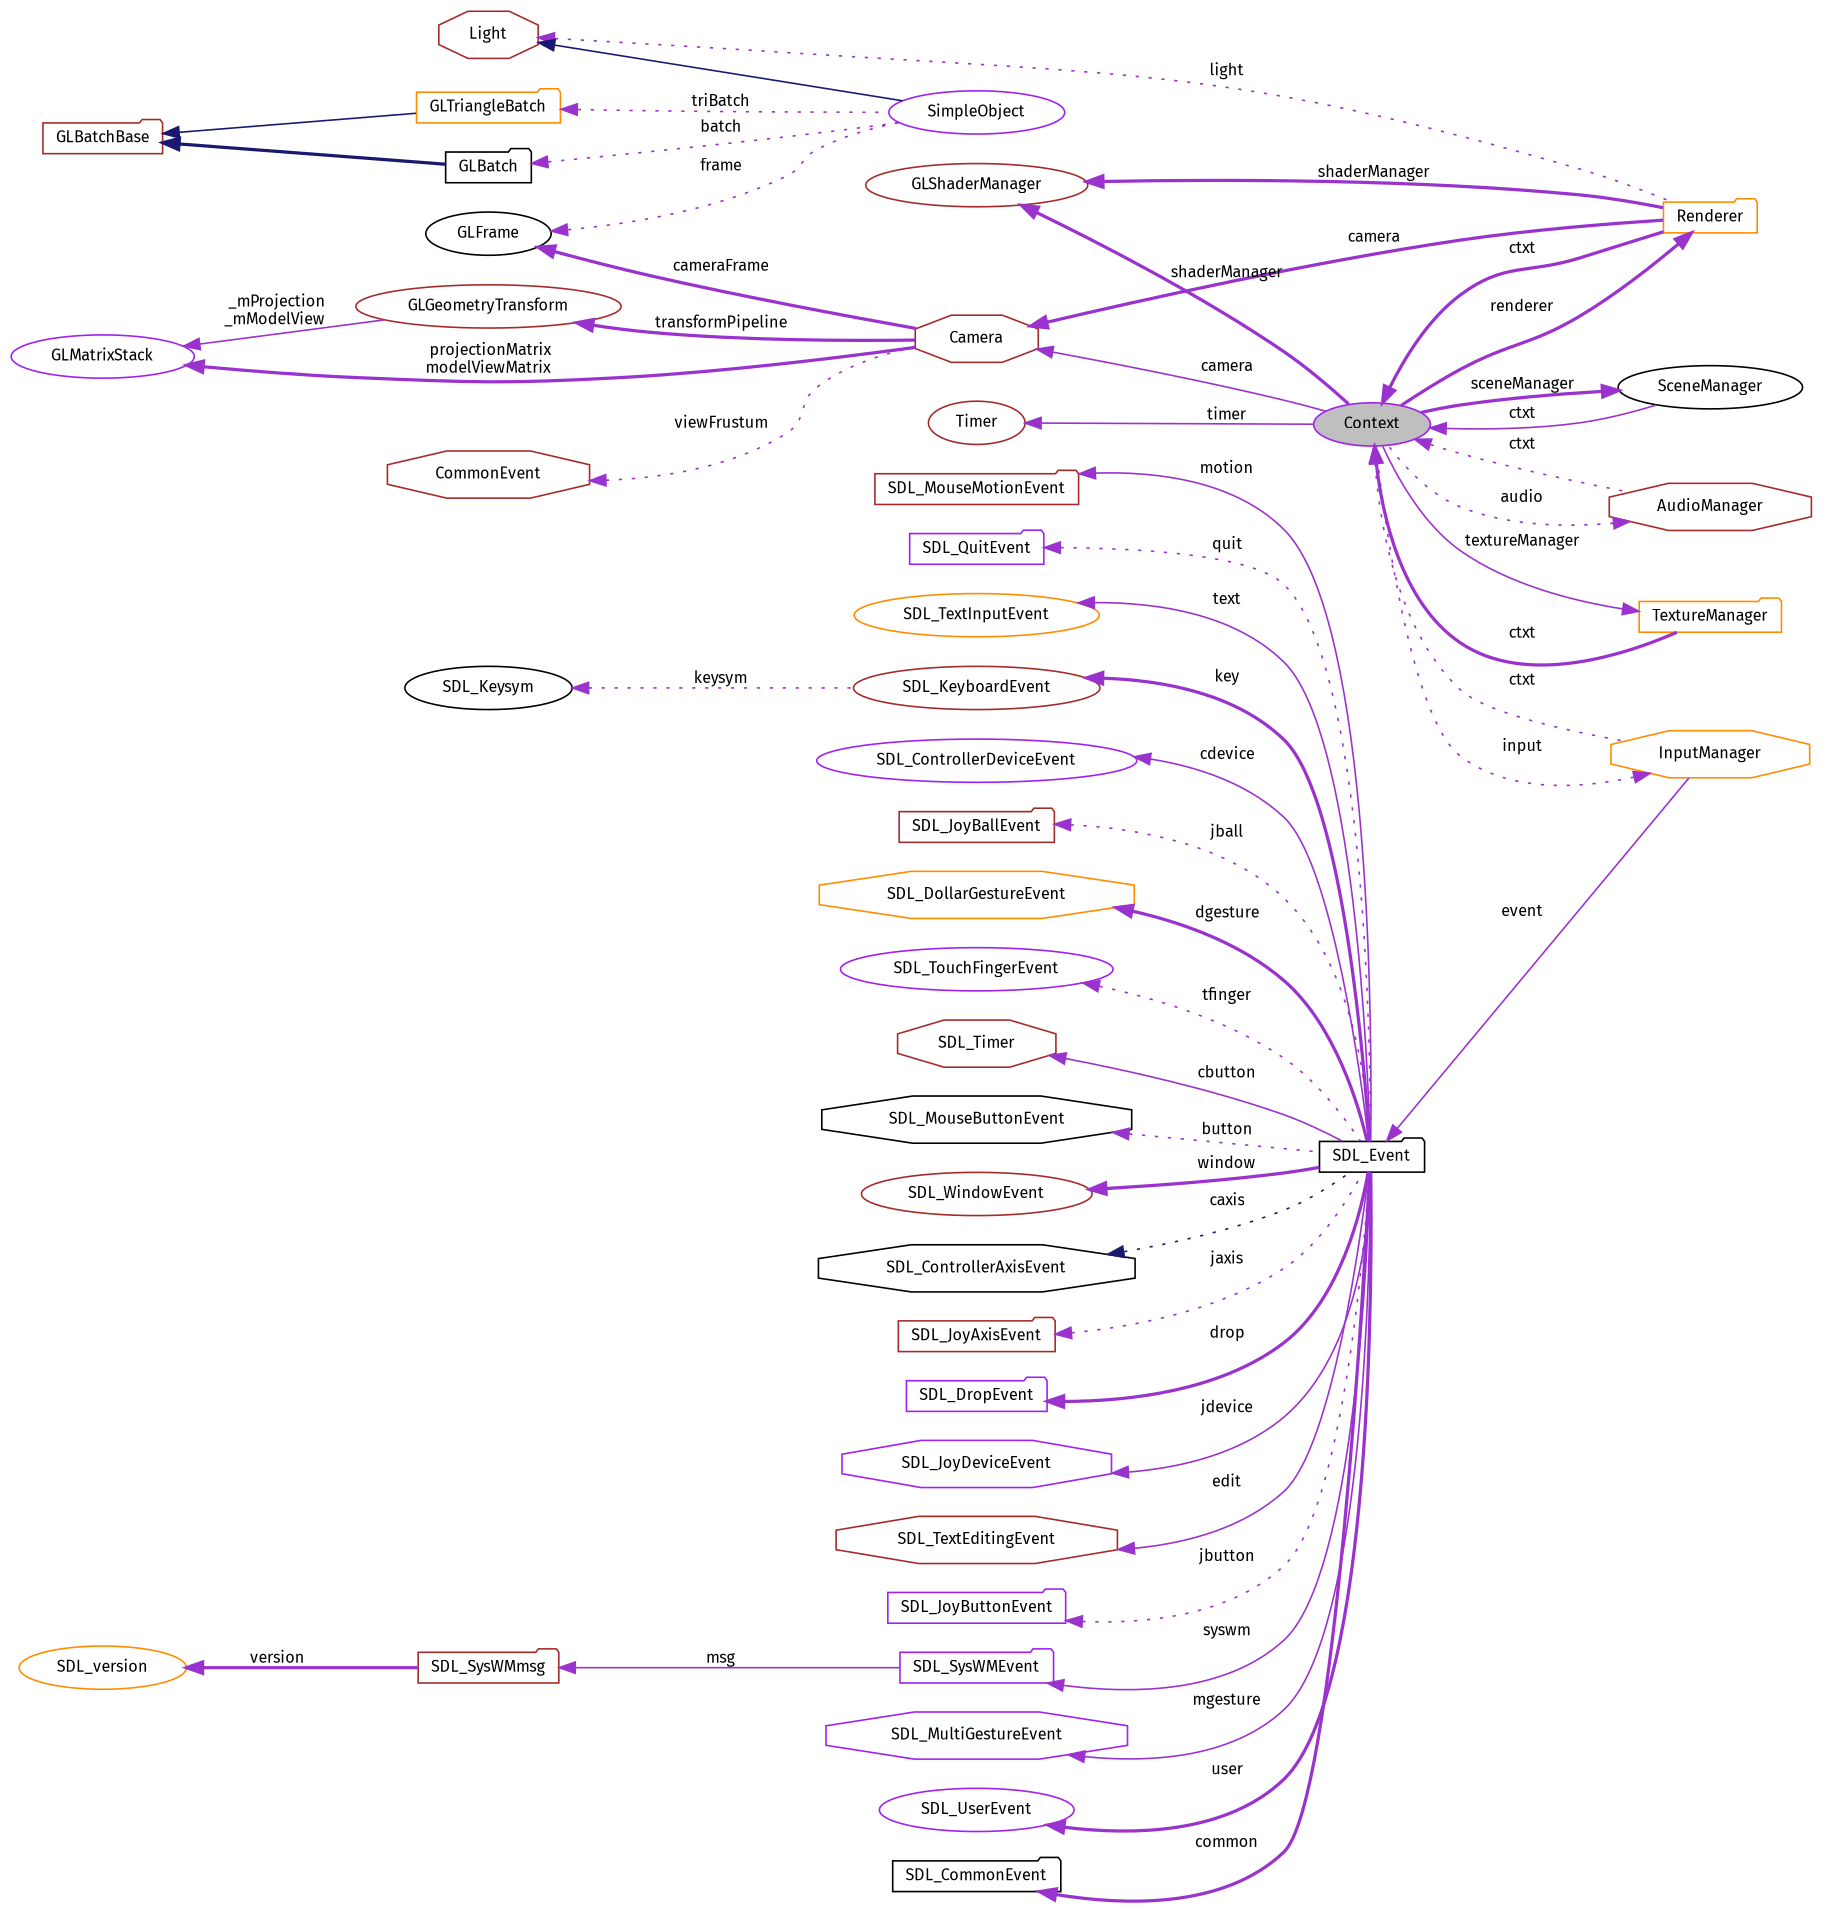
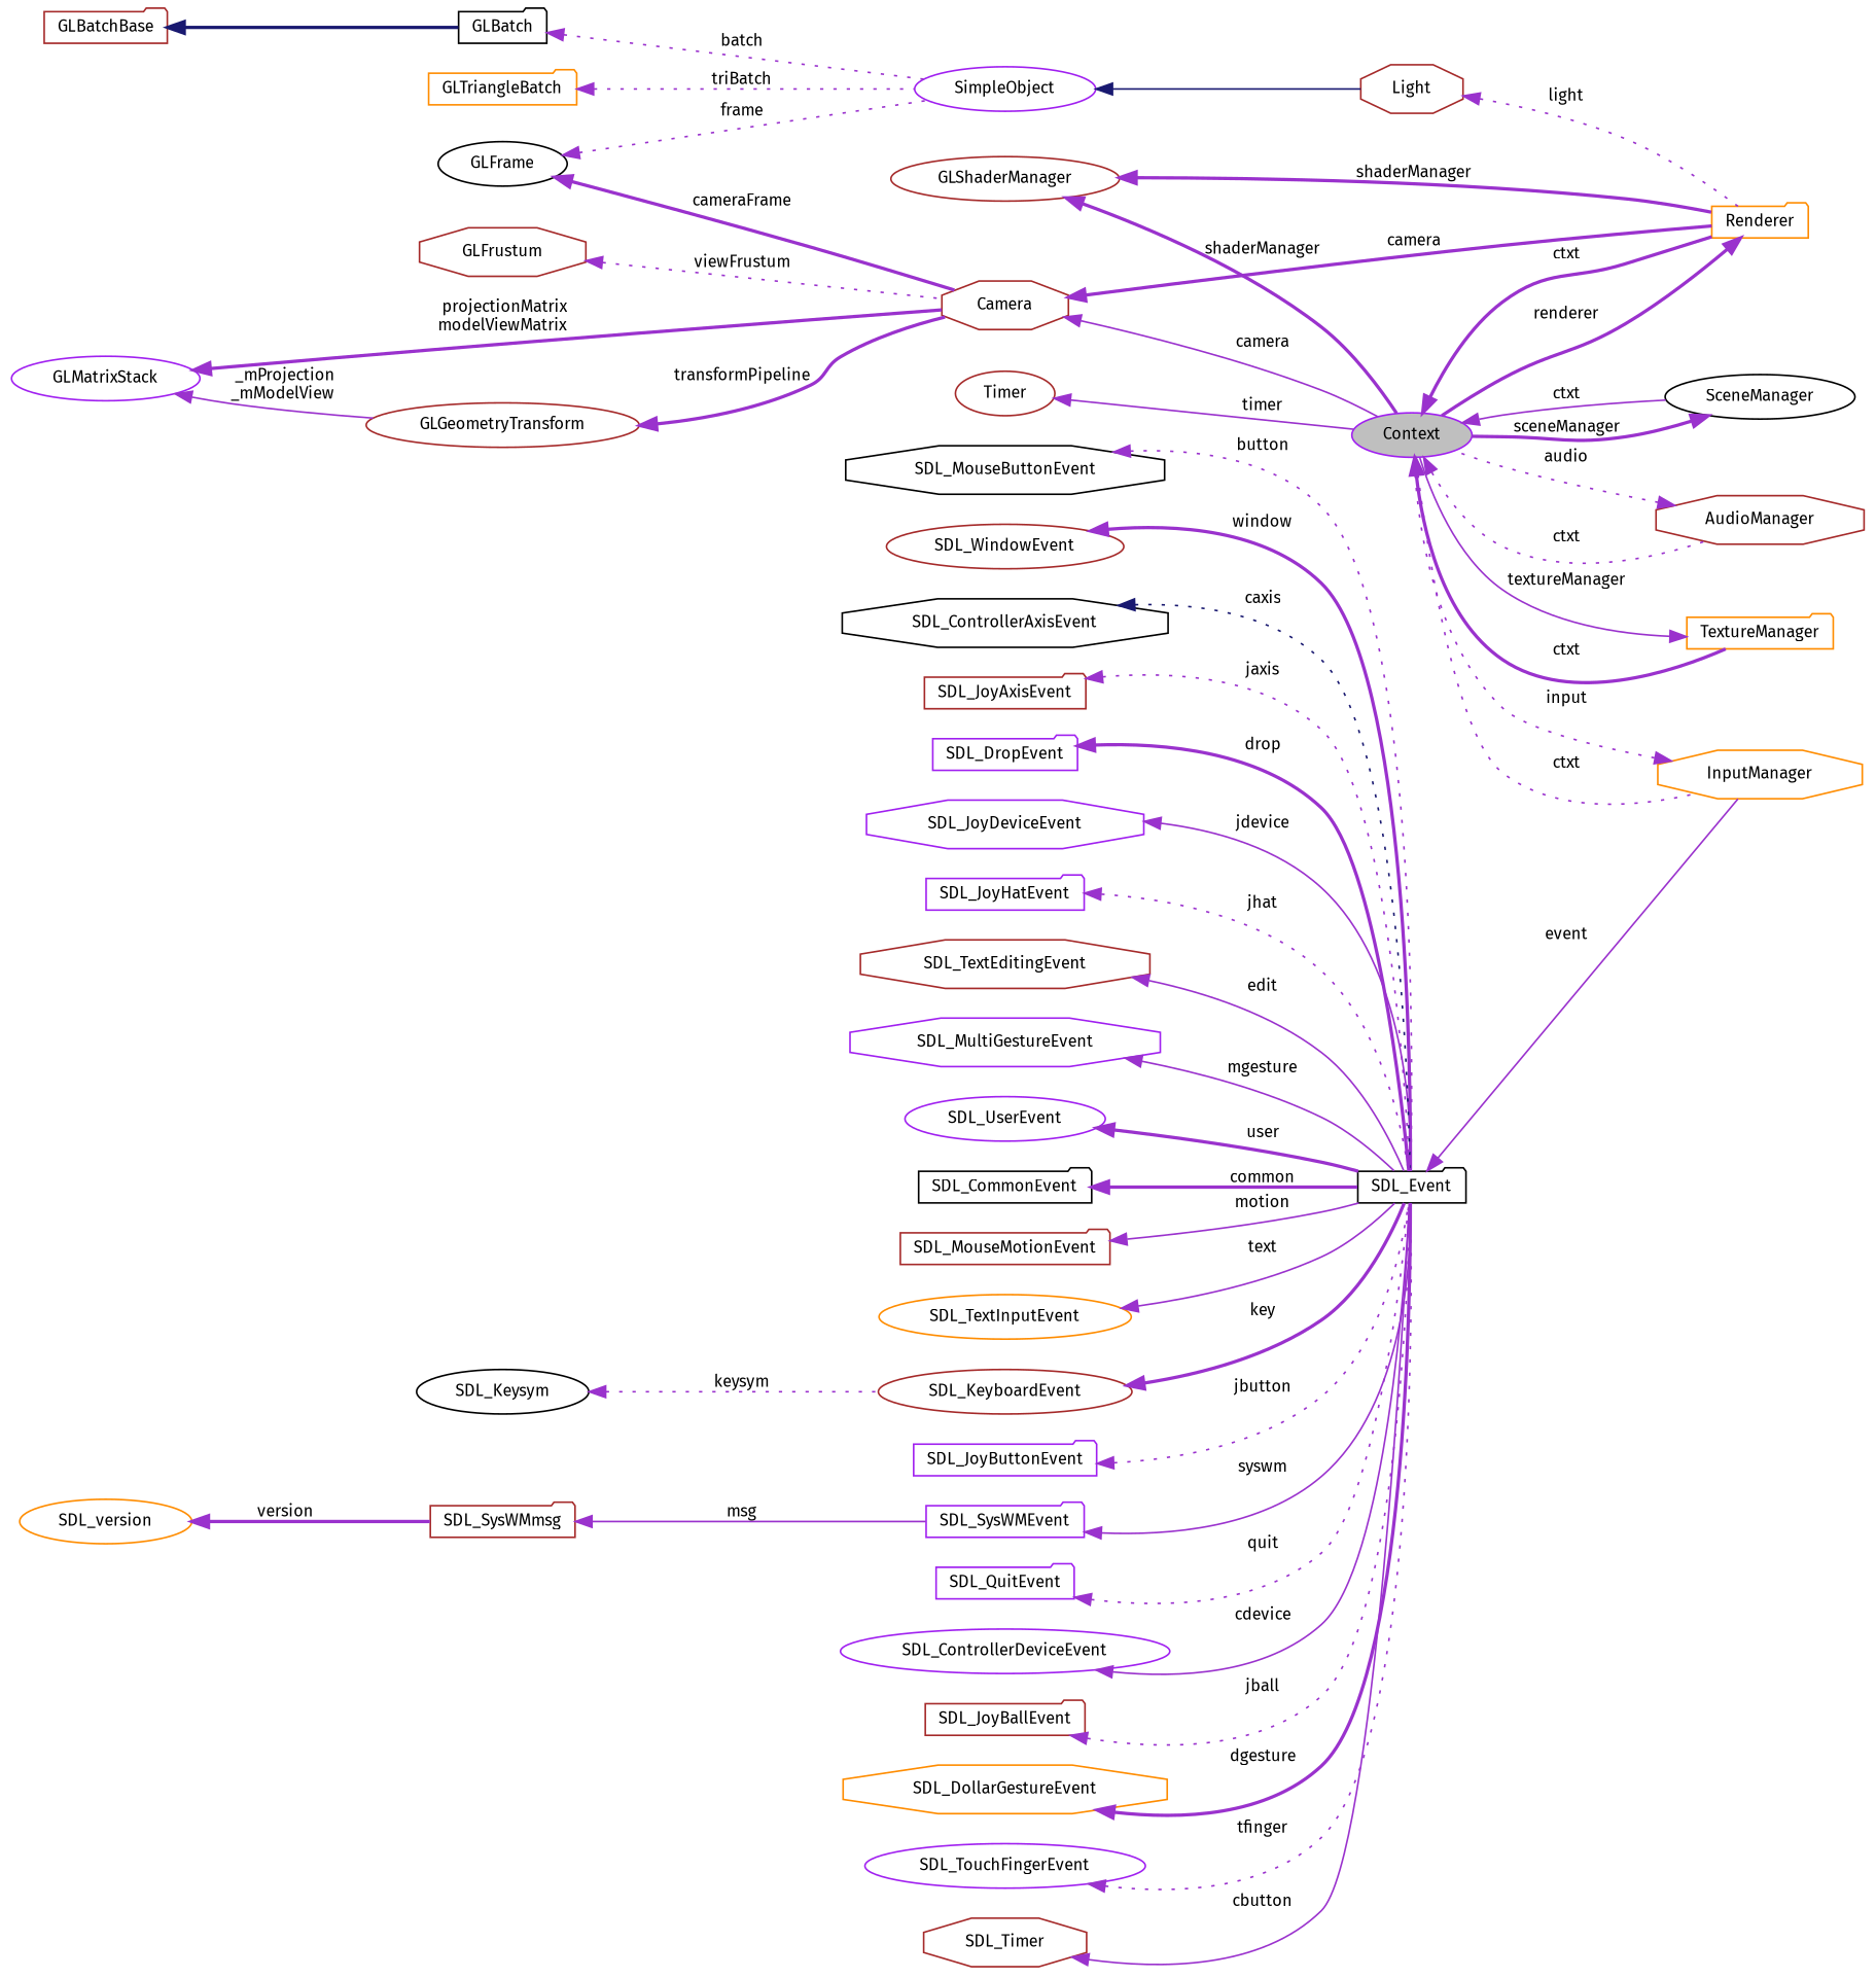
  digraph {
    fontname="Fira Sans"
    rankdir=LR
    node [color=brown fillcolor=white fontname="Fira Sans" fontsize=10 shape=ellipse style=filled]
    edge [color=darkorchid3 dir=back fontname="Fira Sans" fontsize=10 labelfontname=Helvetica labelfontsize=10 style=bold]
    n1 [color=purple fillcolor=grey75 fontcolor=black height=0.2 label=Context width=0.4]
    n2 [color=darkorange height=0.2 label=Renderer shape=folder width=0.4]
    n3 [height=0.2 label=AudioManager shape=octagon width=0.4]
    n4 [color=darkorange height=0.2 label=TextureManager shape=folder width=0.4]
    n5 [color=darkorange height=0.2 label=InputManager shape=octagon width=0.4]
    n6 [color=black height=0.2 label=SceneManager width=0.4]
    n7 [height=0.2 label=Light shape=octagon width=0.4]
    n8 [color=purple height=0.2 label=SimpleObject width=0.4]
    n9 [color=black height=0.2 label=GLBatch shape=folder width=0.4]
    n10 [height=0.2 label=GLBatchBase shape=folder width=0.4]
    n11 [color=darkorange height=0.2 label=GLTriangleBatch shape=folder width=0.4]
    n12 [color=black height=0.2 label=GLFrame width=0.4]
    n13 [height=0.2 label=Camera shape=octagon width=0.4]
    n14 [color=purple height=0.2 label=GLMatrixStack width=0.4]
    n15 [height=0.2 label=GLGeometryTransform width=0.4]
    n16 [height=0.2 label=GLShaderManager width=0.4]
-   n17 [height=0.2 label=CommonEvent shape=octagon width=0.4]
+   n17 [height=0.2 label=GLFrustum shape=octagon width=0.4]
    n18 [color=black height=0.2 label=SDL_Event shape=folder width=0.4]
    n19 [color=purple height=0.2 label=SDL_JoyDeviceEvent shape=octagon width=0.4]
+   n20 [color=purple height=0.2 label=SDL_JoyHatEvent shape=folder width=0.4]
    n21 [height=0.2 label=SDL_TextEditingEvent shape=octagon width=0.4]
    n22 [color=purple height=0.2 label=SDL_MultiGestureEvent shape=octagon width=0.4]
    n23 [color=purple height=0.2 label=SDL_UserEvent width=0.4]
    n24 [color=black height=0.2 label=SDL_CommonEvent shape=folder width=0.4]
    n25 [height=0.2 label=SDL_MouseMotionEvent shape=folder width=0.4]
    n26 [color=darkorange height=0.2 label=SDL_TextInputEvent width=0.4]
    n27 [height=0.2 label=SDL_KeyboardEvent width=0.4]
    n28 [color=black height=0.2 label=SDL_Keysym width=0.4]
    n29 [color=purple height=0.2 label=SDL_JoyButtonEvent shape=folder width=0.4]
    n30 [color=purple height=0.2 label=SDL_SysWMEvent shape=folder width=0.4]
    n31 [height=0.2 label=SDL_SysWMmsg shape=folder width=0.4]
    n32 [color=darkorange height=0.2 label=SDL_version width=0.4]
    n33 [color=purple height=0.2 label=SDL_QuitEvent shape=folder width=0.4]
    n34 [color=purple height=0.2 label=SDL_ControllerDeviceEvent width=0.4]
    n35 [height=0.2 label=SDL_JoyBallEvent shape=folder width=0.4]
    n36 [color=darkorange height=0.2 label=SDL_DollarGestureEvent shape=octagon width=0.4]
    n37 [color=purple height=0.2 label=SDL_TouchFingerEvent width=0.4]
    n38 [height=0.2 label=SDL_Timer shape=octagon width=0.4]
    n39 [color=black height=0.2 label=SDL_MouseButtonEvent shape=octagon width=0.4]
    n40 [height=0.2 label=SDL_WindowEvent width=0.4]
    n41 [color=black height=0.2 label=SDL_ControllerAxisEvent shape=octagon width=0.4]
    n42 [height=0.2 label=SDL_JoyAxisEvent shape=folder width=0.4]
    n43 [color=purple height=0.2 label=SDL_DropEvent shape=folder width=0.4]
    n44 [height=0.2 label=Timer width=0.4]
    n1 -> n2 [label=" ctxt"]
    n1 -> n3 [label=" ctxt" style=dotted]
    n1 -> n4 [label=" ctxt"]
    n1 -> n5 [label=" ctxt" style=dotted]
    n1 -> n6 [label=" ctxt" style=solid]
    n2 -> n1 [label=" renderer"]
    n3 -> n1 [label=" audio" style=dotted]
    n4 -> n1 [label=" textureManager" style=solid]
    n5 -> n1 [label=" input" style=dotted]
    n6 -> n1 [label=" sceneManager"]
    n7 -> n2 [label=" light" style=dotted]
-   n7 -> n8 [color=midnightblue style=solid]
+   n8 -> n7 [color=midnightblue style=solid]
    n9 -> n8 [label=" batch" style=dotted]
    n10 -> n9 [color=midnightblue]
-   n10 -> n11 [color=midnightblue style=solid]
    n11 -> n8 [label=" triBatch" style=dotted]
    n12 -> n8 [label=" frame" style=dotted]
    n12 -> n13 [label=" cameraFrame"]
    n13 -> n1 [label=" camera" style=solid]
    n13 -> n2 [label=" camera"]
    n14 -> n13 [label=" projectionMatrix\nmodelViewMatrix"]
    n14 -> n15 [label=" _mProjection\n_mModelView" style=solid]
    n15 -> n13 [label=" transformPipeline"]
    n16 -> n1 [label=" shaderManager"]
    n16 -> n2 [label=" shaderManager"]
    n17 -> n13 [label=" viewFrustum" style=dotted]
    n18 -> n5 [label=" event" style=solid]
    n19 -> n18 [label=" jdevice" style=solid]
+   n20 -> n18 [label=" jhat" style=dotted]
    n21 -> n18 [label=" edit" style=solid]
    n22 -> n18 [label=" mgesture" style=solid]
    n23 -> n18 [label=" user"]
    n24 -> n18 [label=" common"]
    n25 -> n18 [label=" motion" style=solid]
    n26 -> n18 [label=" text" style=solid]
    n27 -> n18 [label=" key"]
    n28 -> n27 [label=" keysym" style=dotted]
    n29 -> n18 [label=" jbutton" style=dotted]
    n30 -> n18 [label=" syswm" style=solid]
    n31 -> n30 [label=" msg" style=solid]
    n32 -> n31 [label=" version"]
    n33 -> n18 [label=" quit" style=dotted]
    n34 -> n18 [label=" cdevice" style=solid]
    n35 -> n18 [label=" jball" style=dotted]
    n36 -> n18 [label=" dgesture"]
    n37 -> n18 [label=" tfinger" style=dotted]
    n38 -> n18 [label=" cbutton" style=solid]
    n39 -> n18 [label=" button" style=dotted]
    n40 -> n18 [label=" window"]
    n41 -> n18 [color=midnightblue label=" caxis" style=dotted]
    n42 -> n18 [label=" jaxis" style=dotted]
    n43 -> n18 [label=" drop"]
    n44 -> n1 [label=" timer" style=solid]
  }
